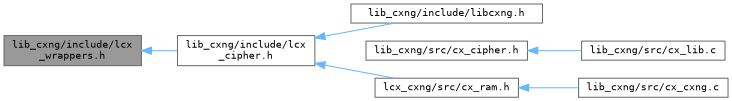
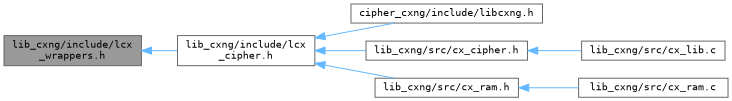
  digraph {
    fontname="DejaVu Sans Mono"
    rankdir=LR
    node [color=grey40 fillcolor=white fontname="DejaVu Sans Mono" fontsize=10 shape=box style=filled]
    edge [color=steelblue1 dir=back fontname="DejaVu Sans Mono" fontsize=10 labelfontname=Helvetica labelfontsize=10 style=solid]
    n1 [color=gray40 fillcolor=grey60 fontcolor=black height=0.2 label="lib_cxng/include/lcx\l_wrappers.h" width=0.4]
    n2 [height=0.2 label="lib_cxng/include/lcx\l_cipher.h" width=0.4]
-   n3 [height=0.2 label="lib_cxng/include/libcxng.h" width=0.4]
+   n3 [height=0.2 label="cipher_cxng/include/libcxng.h" width=0.4]
    n4 [height=0.2 label="lib_cxng/src/cx_cipher.h" width=0.4]
-   n5 [height=0.2 label="lcx_cxng/src/cx_ram.h" width=0.4]
+   n5 [height=0.2 label="lib_cxng/src/cx_ram.h" width=0.4]
    n6 [height=0.2 label="lib_cxng/src/cx_lib.c" width=0.4]
-   n7 [height=0.2 label="lib_cxng/src/cx_cxng.c" width=0.4]
+   n7 [height=0.2 label="lib_cxng/src/cx_ram.c" width=0.4]
    n1 -> n2
    n2 -> n3
+   n2 -> n4
    n2 -> n5
    n4 -> n6
    n5 -> n7
  }
